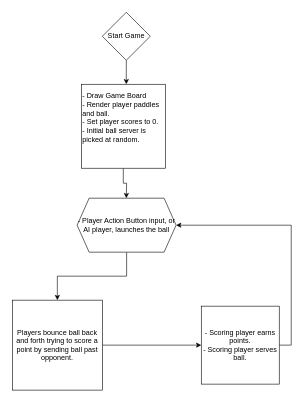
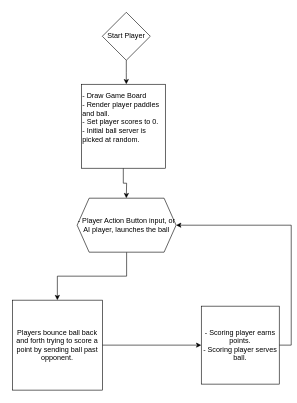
  <mxCell id="0" />
  <mxCell id="1" parent="0" />
  <mxCell id="2" style="edgeStyle=orthogonalEdgeStyle;rounded=0;orthogonalLoop=1;jettySize=auto;html=1;exitX=0.5;exitY=1;exitDx=0;exitDy=0;" edge="1" parent="1" source="3"><mxGeometry relative="1" as="geometry"><mxPoint x="210" y="140" as="targetPoint" /></mxGeometry></mxCell>
- <mxCell id="3" value="&lt;div&gt;Start Game&lt;/div&gt;" style="rhombus;whiteSpace=wrap;html=1;" vertex="1" parent="1"><mxGeometry x="170" y="20" width="80" height="80" as="geometry" /></mxCell>
+ <mxCell id="3" value="&lt;div&gt;Start Player&lt;/div&gt;" style="rhombus;whiteSpace=wrap;html=1;" vertex="1" parent="1"><mxGeometry x="170" y="20" width="80" height="80" as="geometry" /></mxCell>
  <mxCell id="4" style="edgeStyle=orthogonalEdgeStyle;rounded=0;orthogonalLoop=1;jettySize=auto;html=1;exitX=0.5;exitY=1;exitDx=0;exitDy=0;" edge="1" parent="1" source="5"><mxGeometry relative="1" as="geometry"><mxPoint x="210" y="330" as="targetPoint" /></mxGeometry></mxCell>
  <mxCell id="5" value="&lt;div align=&quot;left&quot;&gt;- Draw Game Board&lt;/div&gt;&lt;div align=&quot;left&quot;&gt;- Render player paddles and ball.&lt;/div&gt;&lt;div align=&quot;left&quot;&gt;- Set player scores to 0.&lt;br&gt;&lt;div&gt;- Initial ball server is picked at random.&lt;/div&gt;&lt;div&gt;&lt;br&gt;&lt;br&gt;&lt;/div&gt;&lt;/div&gt;" style="whiteSpace=wrap;html=1;aspect=fixed;align=left;" vertex="1" parent="1"><mxGeometry x="135" y="140" width="140" height="140" as="geometry" /></mxCell>
  <mxCell id="6" style="edgeStyle=orthogonalEdgeStyle;rounded=0;orthogonalLoop=1;jettySize=auto;html=1;exitX=0.5;exitY=1;exitDx=0;exitDy=0;entryX=0.5;entryY=0;entryDx=0;entryDy=0;" edge="1" parent="1" source="7" target="9"><mxGeometry relative="1" as="geometry"><mxPoint x="211" y="500" as="targetPoint" /></mxGeometry></mxCell>
  <mxCell id="7" value="- Player Action Button input, or AI player, launches the ball" style="shape=hexagon;perimeter=hexagonPerimeter2;whiteSpace=wrap;html=1;fixedSize=1;" vertex="1" parent="1"><mxGeometry x="128" y="330" width="165" height="90" as="geometry" /></mxCell>
  <mxCell id="8" style="edgeStyle=orthogonalEdgeStyle;rounded=0;orthogonalLoop=1;jettySize=auto;html=1;exitX=1;exitY=0.5;exitDx=0;exitDy=0;entryX=0;entryY=0.5;entryDx=0;entryDy=0;" edge="1" parent="1" source="9" target="11"><mxGeometry relative="1" as="geometry"><mxPoint x="325" y="575" as="targetPoint" /></mxGeometry></mxCell>
  <mxCell id="9" value="Players bounce ball back and forth trying to score a point by sending ball past opponent." style="whiteSpace=wrap;html=1;aspect=fixed;" vertex="1" parent="1"><mxGeometry x="20" y="500" width="150" height="150" as="geometry" /></mxCell>
  <mxCell id="10" style="edgeStyle=orthogonalEdgeStyle;rounded=0;orthogonalLoop=1;jettySize=auto;html=1;exitX=1;exitY=0.5;exitDx=0;exitDy=0;entryX=1;entryY=0.5;entryDx=0;entryDy=0;" edge="1" parent="1" source="11" target="7"><mxGeometry relative="1" as="geometry" /></mxCell>
  <mxCell id="11" value="&lt;div&gt;- Scoring player earns points.&lt;/div&gt;&lt;div&gt;- Scoring player serves ball.&lt;br&gt;&lt;/div&gt;" style="whiteSpace=wrap;html=1;aspect=fixed;" vertex="1" parent="1"><mxGeometry x="335" y="510" width="130" height="130" as="geometry" /></mxCell>
